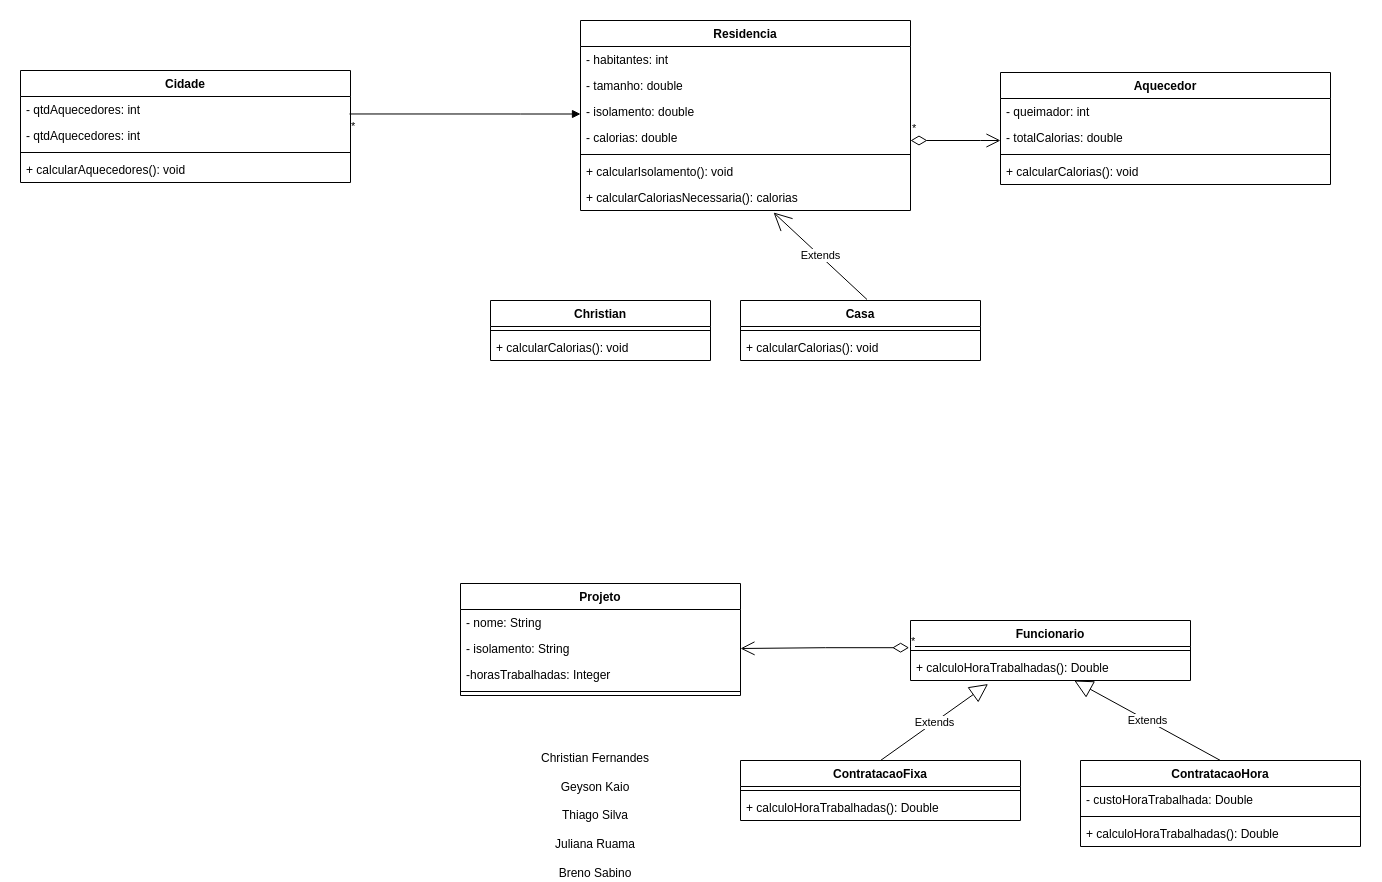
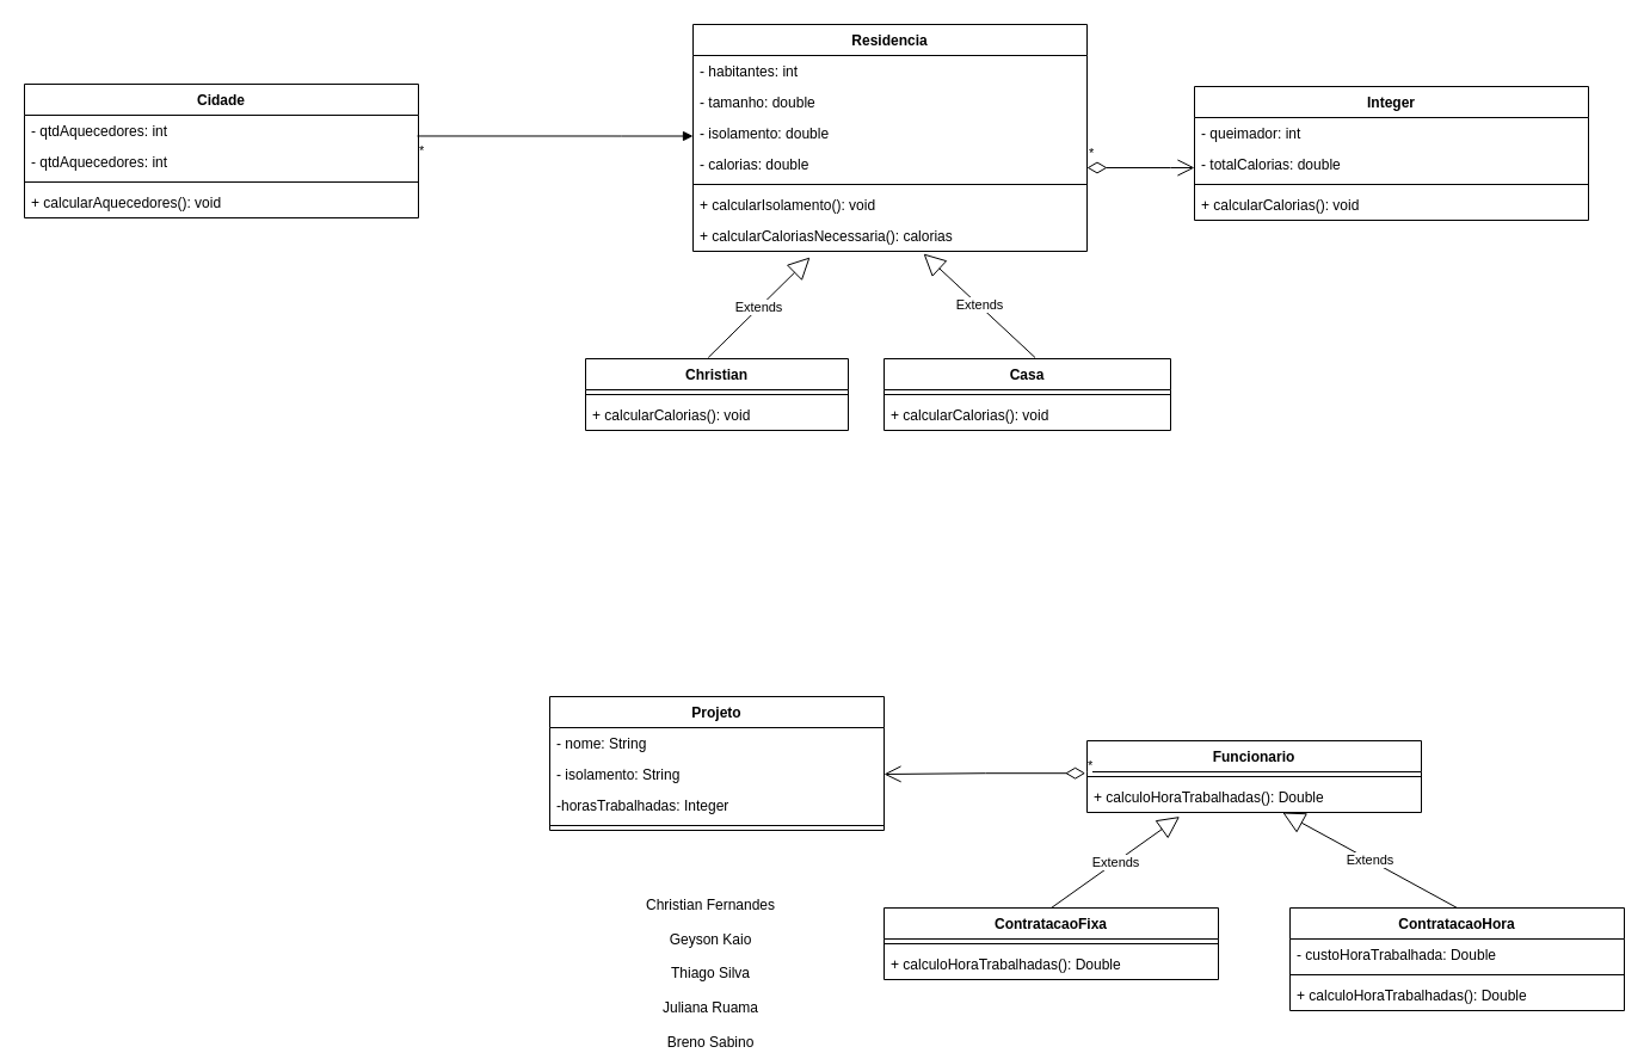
  <mxCell id="0" />
  <mxCell id="1" parent="0" />
  <mxCell id="2" value="Residencia" style="swimlane;fontStyle=1;align=center;verticalAlign=top;childLayout=stackLayout;horizontal=1;startSize=26;horizontalStack=0;resizeParent=1;resizeParentMax=0;resizeLast=0;collapsible=1;marginBottom=0;" vertex="1" parent="1"><mxGeometry x="580" y="20" width="330" height="190" as="geometry" /></mxCell>
  <mxCell id="3" value="- habitantes: int" style="text;strokeColor=none;fillColor=none;align=left;verticalAlign=top;spacingLeft=4;spacingRight=4;overflow=hidden;rotatable=0;points=[[0,0.5],[1,0.5]];portConstraint=eastwest;" vertex="1" parent="2"><mxGeometry y="26" width="330" height="26" as="geometry" /></mxCell>
  <mxCell id="4" value="- tamanho: double" style="text;strokeColor=none;fillColor=none;align=left;verticalAlign=top;spacingLeft=4;spacingRight=4;overflow=hidden;rotatable=0;points=[[0,0.5],[1,0.5]];portConstraint=eastwest;" vertex="1" parent="2"><mxGeometry y="52" width="330" height="26" as="geometry" /></mxCell>
  <mxCell id="5" value="- isolamento: double" style="text;strokeColor=none;fillColor=none;align=left;verticalAlign=top;spacingLeft=4;spacingRight=4;overflow=hidden;rotatable=0;points=[[0,0.5],[1,0.5]];portConstraint=eastwest;" vertex="1" parent="2"><mxGeometry y="78" width="330" height="26" as="geometry" /></mxCell>
  <mxCell id="6" value="- calorias: double" style="text;strokeColor=none;fillColor=none;align=left;verticalAlign=top;spacingLeft=4;spacingRight=4;overflow=hidden;rotatable=0;points=[[0,0.5],[1,0.5]];portConstraint=eastwest;" vertex="1" parent="2"><mxGeometry y="104" width="330" height="26" as="geometry" /></mxCell>
  <mxCell id="7" value="" style="line;strokeWidth=1;fillColor=none;align=left;verticalAlign=middle;spacingTop=-1;spacingLeft=3;spacingRight=3;rotatable=0;labelPosition=right;points=[];portConstraint=eastwest;" vertex="1" parent="2"><mxGeometry y="130" width="330" height="8" as="geometry" /></mxCell>
  <mxCell id="8" value="+ calcularIsolamento(): void" style="text;strokeColor=none;fillColor=none;align=left;verticalAlign=top;spacingLeft=4;spacingRight=4;overflow=hidden;rotatable=0;points=[[0,0.5],[1,0.5]];portConstraint=eastwest;" vertex="1" parent="2"><mxGeometry y="138" width="330" height="26" as="geometry" /></mxCell>
  <mxCell id="9" value="+ calcularCaloriasNecessaria(): calorias" style="text;strokeColor=none;fillColor=none;align=left;verticalAlign=top;spacingLeft=4;spacingRight=4;overflow=hidden;rotatable=0;points=[[0,0.5],[1,0.5]];portConstraint=eastwest;" vertex="1" parent="2"><mxGeometry y="164" width="330" height="26" as="geometry" /></mxCell>
- <mxCell id="10" value="Aquecedor" style="swimlane;fontStyle=1;align=center;verticalAlign=top;childLayout=stackLayout;horizontal=1;startSize=26;horizontalStack=0;resizeParent=1;resizeParentMax=0;resizeLast=0;collapsible=1;marginBottom=0;" vertex="1" parent="1"><mxGeometry x="1000" y="72" width="330" height="112" as="geometry" /></mxCell>
+ <mxCell id="10" value="Integer" style="swimlane;fontStyle=1;align=center;verticalAlign=top;childLayout=stackLayout;horizontal=1;startSize=26;horizontalStack=0;resizeParent=1;resizeParentMax=0;resizeLast=0;collapsible=1;marginBottom=0;" vertex="1" parent="1"><mxGeometry x="1000" y="72" width="330" height="112" as="geometry" /></mxCell>
  <mxCell id="11" value="- queimador: int" style="text;strokeColor=none;fillColor=none;align=left;verticalAlign=top;spacingLeft=4;spacingRight=4;overflow=hidden;rotatable=0;points=[[0,0.5],[1,0.5]];portConstraint=eastwest;" vertex="1" parent="10"><mxGeometry y="26" width="330" height="26" as="geometry" /></mxCell>
  <mxCell id="12" value="- totalCalorias: double" style="text;strokeColor=none;fillColor=none;align=left;verticalAlign=top;spacingLeft=4;spacingRight=4;overflow=hidden;rotatable=0;points=[[0,0.5],[1,0.5]];portConstraint=eastwest;" vertex="1" parent="10"><mxGeometry y="52" width="330" height="26" as="geometry" /></mxCell>
  <mxCell id="13" value="" style="line;strokeWidth=1;fillColor=none;align=left;verticalAlign=middle;spacingTop=-1;spacingLeft=3;spacingRight=3;rotatable=0;labelPosition=right;points=[];portConstraint=eastwest;" vertex="1" parent="10"><mxGeometry y="78" width="330" height="8" as="geometry" /></mxCell>
  <mxCell id="14" value="+ calcularCalorias(): void " style="text;strokeColor=none;fillColor=none;align=left;verticalAlign=top;spacingLeft=4;spacingRight=4;overflow=hidden;rotatable=0;points=[[0,0.5],[1,0.5]];portConstraint=eastwest;" vertex="1" parent="10"><mxGeometry y="86" width="330" height="26" as="geometry" /></mxCell>
  <mxCell id="15" value="*" style="endArrow=open;html=1;endSize=12;startArrow=diamondThin;startSize=14;startFill=0;edgeStyle=orthogonalEdgeStyle;align=left;verticalAlign=bottom;rounded=0;" edge="1" parent="1"><mxGeometry x="-1" y="3" relative="1" as="geometry"><mxPoint x="910" y="140" as="sourcePoint" /><mxPoint x="1000" y="140" as="targetPoint" /><Array as="points"><mxPoint x="980" y="140" /><mxPoint x="980" y="140" /></Array></mxGeometry></mxCell>
  <mxCell id="16" value="Christian" style="swimlane;fontStyle=1;align=center;verticalAlign=top;childLayout=stackLayout;horizontal=1;startSize=26;horizontalStack=0;resizeParent=1;resizeParentMax=0;resizeLast=0;collapsible=1;marginBottom=0;" vertex="1" parent="1"><mxGeometry x="490" y="300" width="220" height="60" as="geometry" /></mxCell>
  <mxCell id="17" value="" style="line;strokeWidth=1;fillColor=none;align=left;verticalAlign=middle;spacingTop=-1;spacingLeft=3;spacingRight=3;rotatable=0;labelPosition=right;points=[];portConstraint=eastwest;" vertex="1" parent="16"><mxGeometry y="26" width="220" height="8" as="geometry" /></mxCell>
  <mxCell id="18" value="+ calcularCalorias(): void " style="text;strokeColor=none;fillColor=none;align=left;verticalAlign=top;spacingLeft=4;spacingRight=4;overflow=hidden;rotatable=0;points=[[0,0.5],[1,0.5]];portConstraint=eastwest;" vertex="1" parent="16"><mxGeometry y="34" width="220" height="26" as="geometry" /></mxCell>
  <mxCell id="19" value="Casa" style="swimlane;fontStyle=1;align=center;verticalAlign=top;childLayout=stackLayout;horizontal=1;startSize=26;horizontalStack=0;resizeParent=1;resizeParentMax=0;resizeLast=0;collapsible=1;marginBottom=0;" vertex="1" parent="1"><mxGeometry x="740" y="300" width="240" height="60" as="geometry" /></mxCell>
  <mxCell id="20" value="" style="line;strokeWidth=1;fillColor=none;align=left;verticalAlign=middle;spacingTop=-1;spacingLeft=3;spacingRight=3;rotatable=0;labelPosition=right;points=[];portConstraint=eastwest;" vertex="1" parent="19"><mxGeometry y="26" width="240" height="8" as="geometry" /></mxCell>
  <mxCell id="21" value="+ calcularCalorias(): void " style="text;strokeColor=none;fillColor=none;align=left;verticalAlign=top;spacingLeft=4;spacingRight=4;overflow=hidden;rotatable=0;points=[[0,0.5],[1,0.5]];portConstraint=eastwest;" vertex="1" parent="19"><mxGeometry y="34" width="240" height="26" as="geometry" /></mxCell>
- <mxCell id="22" value="Extends" style="endArrow=open;endSize=16;endFill=0;html=1;rounded=0;exitX=0.527;exitY=-0.017;exitDx=0;exitDy=0;exitPerimeter=0;entryX=0.585;entryY=1.077;entryDx=0;entryDy=0;entryPerimeter=0;" edge="1" parent="1" source="19" target="9"><mxGeometry width="160" relative="1" as="geometry"><mxPoint x="920" y="290" as="sourcePoint" /><mxPoint x="970" y="210" as="targetPoint" /></mxGeometry></mxCell>
+ <mxCell id="22" value="Extends" style="endArrow=block;endSize=16;endFill=0;html=1;rounded=0;exitX=0.527;exitY=-0.017;exitDx=0;exitDy=0;exitPerimeter=0;entryX=0.585;entryY=1.077;entryDx=0;entryDy=0;entryPerimeter=0;" edge="1" parent="1" source="19" target="9"><mxGeometry width="160" relative="1" as="geometry"><mxPoint x="920" y="290" as="sourcePoint" /><mxPoint x="970" y="210" as="targetPoint" /></mxGeometry></mxCell>
+ <mxCell id="23" value="Extends" style="endArrow=block;endSize=16;endFill=0;html=1;rounded=0;exitX=0.467;exitY=-0.017;exitDx=0;exitDy=0;exitPerimeter=0;entryX=0.297;entryY=1.192;entryDx=0;entryDy=0;entryPerimeter=0;" edge="1" parent="1" source="16" target="9"><mxGeometry width="160" relative="1" as="geometry"><mxPoint x="810" y="210" as="sourcePoint" /><mxPoint x="970" y="210" as="targetPoint" /></mxGeometry></mxCell>
  <mxCell id="24" value="Cidade" style="swimlane;fontStyle=1;align=center;verticalAlign=top;childLayout=stackLayout;horizontal=1;startSize=26;horizontalStack=0;resizeParent=1;resizeParentMax=0;resizeLast=0;collapsible=1;marginBottom=0;" vertex="1" parent="1"><mxGeometry x="20" y="70" width="330" height="112" as="geometry" /></mxCell>
  <mxCell id="25" value="- qtdAquecedores: int" style="text;strokeColor=none;fillColor=none;align=left;verticalAlign=top;spacingLeft=4;spacingRight=4;overflow=hidden;rotatable=0;points=[[0,0.5],[1,0.5]];portConstraint=eastwest;" vertex="1" parent="24"><mxGeometry y="26" width="330" height="26" as="geometry" /></mxCell>
  <mxCell id="26" value="- qtdAquecedores: int" style="text;strokeColor=none;fillColor=none;align=left;verticalAlign=top;spacingLeft=4;spacingRight=4;overflow=hidden;rotatable=0;points=[[0,0.5],[1,0.5]];portConstraint=eastwest;" vertex="1" parent="24"><mxGeometry y="52" width="330" height="26" as="geometry" /></mxCell>
  <mxCell id="27" value="" style="line;strokeWidth=1;fillColor=none;align=left;verticalAlign=middle;spacingTop=-1;spacingLeft=3;spacingRight=3;rotatable=0;labelPosition=right;points=[];portConstraint=eastwest;" vertex="1" parent="24"><mxGeometry y="78" width="330" height="8" as="geometry" /></mxCell>
  <mxCell id="28" value="+ calcularAquecedores(): void" style="text;strokeColor=none;fillColor=none;align=left;verticalAlign=top;spacingLeft=4;spacingRight=4;overflow=hidden;rotatable=0;points=[[0,0.5],[1,0.5]];portConstraint=eastwest;" vertex="1" parent="24"><mxGeometry y="86" width="330" height="26" as="geometry" /></mxCell>
  <mxCell id="29" value="*" style="endArrow=block;endFill=1;html=1;edgeStyle=orthogonalEdgeStyle;align=left;verticalAlign=top;rounded=0;exitX=0.997;exitY=0.672;exitDx=0;exitDy=0;exitPerimeter=0;" edge="1" parent="1" source="25" target="5"><mxGeometry x="-1" relative="1" as="geometry"><mxPoint x="410" y="130" as="sourcePoint" /><mxPoint x="470" y="80" as="targetPoint" /><Array as="points"><mxPoint x="520" y="114" /><mxPoint x="520" y="114" /></Array></mxGeometry></mxCell>
  <mxCell id="30" value="Projeto" style="swimlane;fontStyle=1;align=center;verticalAlign=top;childLayout=stackLayout;horizontal=1;startSize=26;horizontalStack=0;resizeParent=1;resizeParentMax=0;resizeLast=0;collapsible=1;marginBottom=0;" vertex="1" parent="1"><mxGeometry x="460" y="583" width="280" height="112" as="geometry" /></mxCell>
  <mxCell id="31" value="- nome: String" style="text;strokeColor=none;fillColor=none;align=left;verticalAlign=top;spacingLeft=4;spacingRight=4;overflow=hidden;rotatable=0;points=[[0,0.5],[1,0.5]];portConstraint=eastwest;" vertex="1" parent="30"><mxGeometry y="26" width="280" height="26" as="geometry" /></mxCell>
  <mxCell id="32" value="- isolamento: String&#10;" style="text;strokeColor=none;fillColor=none;align=left;verticalAlign=top;spacingLeft=4;spacingRight=4;overflow=hidden;rotatable=0;points=[[0,0.5],[1,0.5]];portConstraint=eastwest;" vertex="1" parent="30"><mxGeometry y="52" width="280" height="26" as="geometry" /></mxCell>
  <mxCell id="33" value="-horasTrabalhadas: Integer" style="text;strokeColor=none;fillColor=none;align=left;verticalAlign=top;spacingLeft=4;spacingRight=4;overflow=hidden;rotatable=0;points=[[0,0.5],[1,0.5]];portConstraint=eastwest;" vertex="1" parent="30"><mxGeometry y="78" width="280" height="26" as="geometry" /></mxCell>
  <mxCell id="34" value="" style="line;strokeWidth=1;fillColor=none;align=left;verticalAlign=middle;spacingTop=-1;spacingLeft=3;spacingRight=3;rotatable=0;labelPosition=right;points=[];portConstraint=eastwest;" vertex="1" parent="30"><mxGeometry y="104" width="280" height="8" as="geometry" /></mxCell>
  <mxCell id="35" value="Funcionario" style="swimlane;fontStyle=1;align=center;verticalAlign=top;childLayout=stackLayout;horizontal=1;startSize=26;horizontalStack=0;resizeParent=1;resizeParentMax=0;resizeLast=0;collapsible=1;marginBottom=0;" vertex="1" parent="1"><mxGeometry x="910" y="620" width="280" height="60" as="geometry" /></mxCell>
  <mxCell id="36" value="" style="line;strokeWidth=1;fillColor=none;align=left;verticalAlign=middle;spacingTop=-1;spacingLeft=3;spacingRight=3;rotatable=0;labelPosition=right;points=[];portConstraint=eastwest;" vertex="1" parent="35"><mxGeometry y="26" width="280" height="8" as="geometry" /></mxCell>
  <mxCell id="37" value="+ calculoHoraTrabalhadas(): Double " style="text;strokeColor=none;fillColor=none;align=left;verticalAlign=top;spacingLeft=4;spacingRight=4;overflow=hidden;rotatable=0;points=[[0,0.5],[1,0.5]];portConstraint=eastwest;" vertex="1" parent="35"><mxGeometry y="34" width="280" height="26" as="geometry" /></mxCell>
  <mxCell id="38" value="ContratacaoFixa" style="swimlane;fontStyle=1;align=center;verticalAlign=top;childLayout=stackLayout;horizontal=1;startSize=26;horizontalStack=0;resizeParent=1;resizeParentMax=0;resizeLast=0;collapsible=1;marginBottom=0;" vertex="1" parent="1"><mxGeometry x="740" y="760" width="280" height="60" as="geometry" /></mxCell>
  <mxCell id="39" value="" style="line;strokeWidth=1;fillColor=none;align=left;verticalAlign=middle;spacingTop=-1;spacingLeft=3;spacingRight=3;rotatable=0;labelPosition=right;points=[];portConstraint=eastwest;" vertex="1" parent="38"><mxGeometry y="26" width="280" height="8" as="geometry" /></mxCell>
  <mxCell id="40" value="+ calculoHoraTrabalhadas(): Double" style="text;strokeColor=none;fillColor=none;align=left;verticalAlign=top;spacingLeft=4;spacingRight=4;overflow=hidden;rotatable=0;points=[[0,0.5],[1,0.5]];portConstraint=eastwest;" vertex="1" parent="38"><mxGeometry y="34" width="280" height="26" as="geometry" /></mxCell>
  <mxCell id="41" value="ContratacaoHora" style="swimlane;fontStyle=1;align=center;verticalAlign=top;childLayout=stackLayout;horizontal=1;startSize=26;horizontalStack=0;resizeParent=1;resizeParentMax=0;resizeLast=0;collapsible=1;marginBottom=0;" vertex="1" parent="1"><mxGeometry x="1080" y="760" width="280" height="86" as="geometry" /></mxCell>
  <mxCell id="42" value="- custoHoraTrabalhada: Double" style="text;strokeColor=none;fillColor=none;align=left;verticalAlign=top;spacingLeft=4;spacingRight=4;overflow=hidden;rotatable=0;points=[[0,0.5],[1,0.5]];portConstraint=eastwest;" vertex="1" parent="41"><mxGeometry y="26" width="280" height="26" as="geometry" /></mxCell>
  <mxCell id="43" value="" style="line;strokeWidth=1;fillColor=none;align=left;verticalAlign=middle;spacingTop=-1;spacingLeft=3;spacingRight=3;rotatable=0;labelPosition=right;points=[];portConstraint=eastwest;" vertex="1" parent="41"><mxGeometry y="52" width="280" height="8" as="geometry" /></mxCell>
  <mxCell id="44" value="+ calculoHoraTrabalhadas(): Double" style="text;strokeColor=none;fillColor=none;align=left;verticalAlign=top;spacingLeft=4;spacingRight=4;overflow=hidden;rotatable=0;points=[[0,0.5],[1,0.5]];portConstraint=eastwest;" vertex="1" parent="41"><mxGeometry y="60" width="280" height="26" as="geometry" /></mxCell>
  <mxCell id="45" value="Extends" style="endArrow=block;endSize=16;endFill=0;html=1;rounded=0;exitX=0.5;exitY=0;exitDx=0;exitDy=0;entryX=0.277;entryY=1.136;entryDx=0;entryDy=0;entryPerimeter=0;" edge="1" parent="1" source="38" target="37"><mxGeometry width="160" relative="1" as="geometry"><mxPoint x="800" y="710" as="sourcePoint" /><mxPoint x="970" y="710" as="targetPoint" /></mxGeometry></mxCell>
  <mxCell id="46" value="*" style="endArrow=open;html=1;endSize=12;startArrow=diamondThin;startSize=14;startFill=0;edgeStyle=orthogonalEdgeStyle;align=left;verticalAlign=bottom;rounded=0;exitX=-0.005;exitY=0.148;exitDx=0;exitDy=0;exitPerimeter=0;entryX=1;entryY=0.5;entryDx=0;entryDy=0;" edge="1" parent="1" source="36" target="32"><mxGeometry x="-1" y="3" relative="1" as="geometry"><mxPoint x="700" y="649.55" as="sourcePoint" /><mxPoint x="860" y="649.55" as="targetPoint" /></mxGeometry></mxCell>
  <mxCell id="47" value="Extends" style="endArrow=block;endSize=16;endFill=0;html=1;rounded=0;exitX=0.5;exitY=0;exitDx=0;exitDy=0;" edge="1" parent="1" source="41" target="37"><mxGeometry width="160" relative="1" as="geometry"><mxPoint x="890" y="770" as="sourcePoint" /><mxPoint x="981.56" y="693.536" as="targetPoint" /></mxGeometry></mxCell>
  <mxCell id="48" value="Christian Fernandes&lt;br&gt;&lt;br&gt;Geyson Kaio&lt;br&gt;&lt;br&gt;Thiago Silva&lt;br&gt;&lt;br&gt;Juliana Ruama&lt;br&gt;&lt;br&gt;Breno Sabino" style="text;html=1;strokeColor=none;fillColor=none;align=center;verticalAlign=middle;whiteSpace=wrap;rounded=0;" vertex="1" parent="1"><mxGeometry x="530" y="800" width="130" height="30" as="geometry" /></mxCell>
